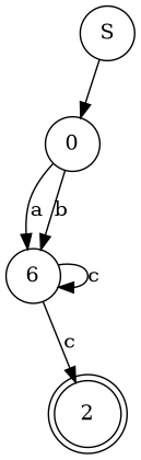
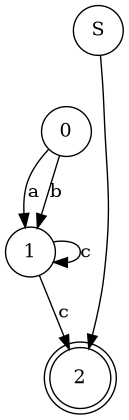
  digraph {
    node [shape=circle]
    n1 [height=0.5 label=S width=0.5]
    n2 [height=0.5 label=0 width=0.5]
-   n3 [height=0.5 label=6 width=0.5]
+   n3 [height=0.5 label=1 width=0.5]
    n4 [height=0.5 label=2 shape=doublecircle width=0.5]
-   n1 -> n2
+   n1 -> n4
    n2 -> n3 [label=a]
    n2 -> n3 [label=b]
    n3 -> n3 [label=c]
    n3 -> n4 [label=c]
  }
